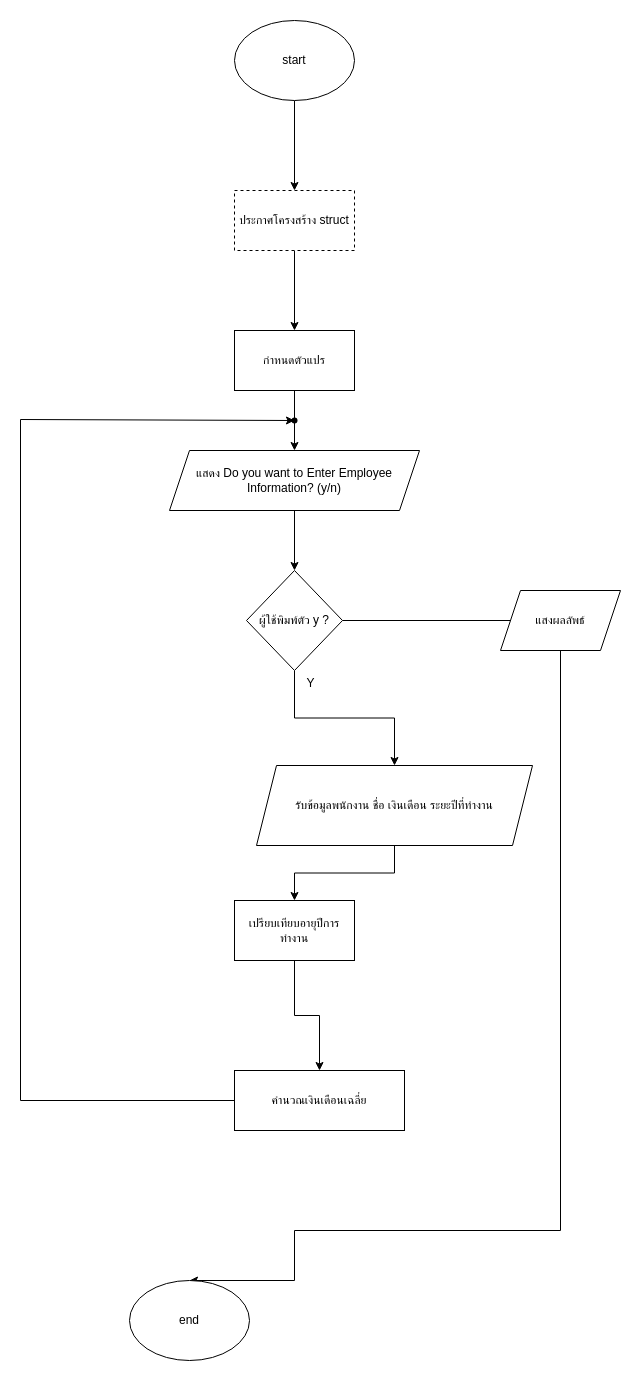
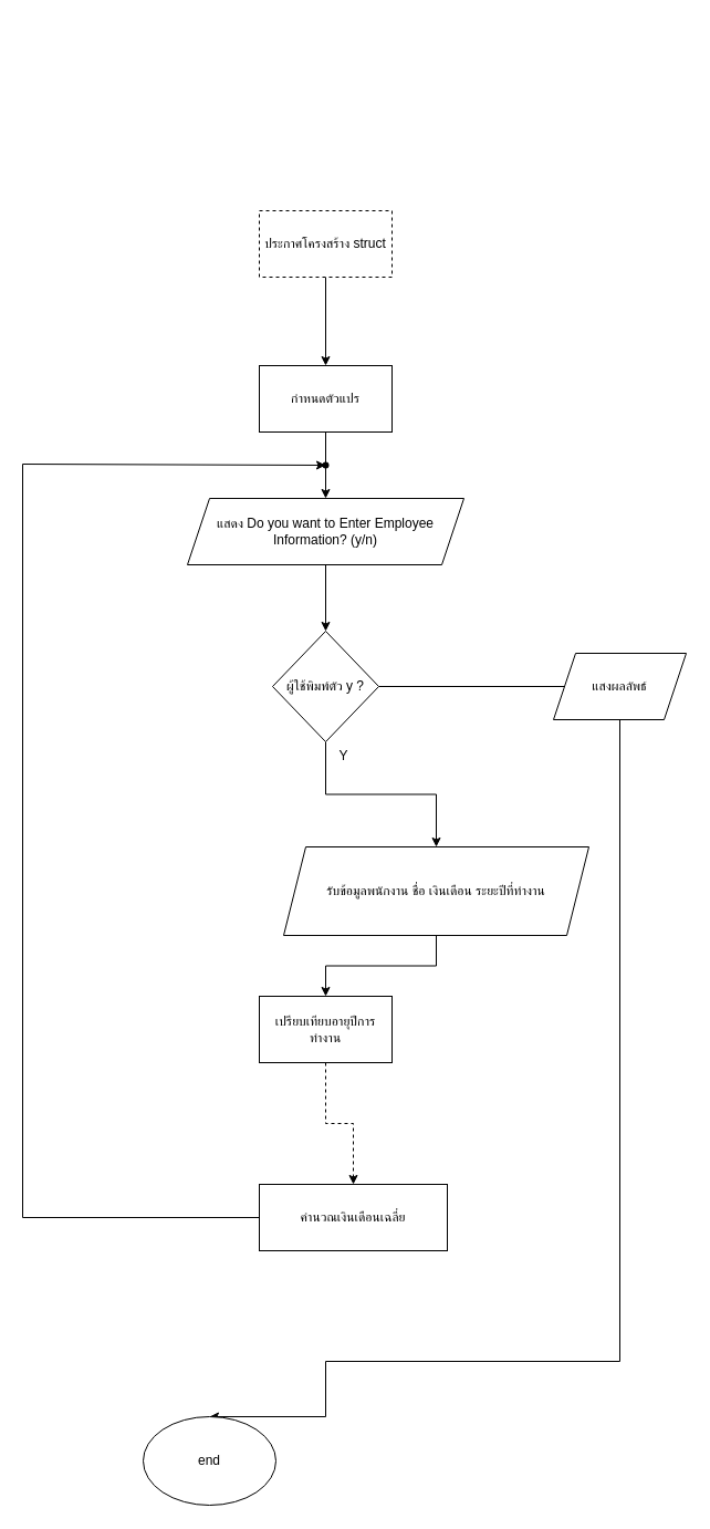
  <mxCell id="0" />
  <mxCell id="1" parent="0" />
- <mxCell id="2" value="" style="edgeStyle=orthogonalEdgeStyle;rounded=0;orthogonalLoop=1;jettySize=auto;html=1;" edge="1" parent="1" source="3" target="5"><mxGeometry relative="1" as="geometry" /></mxCell>
- <mxCell id="3" value="start" style="ellipse;whiteSpace=wrap;html=1;" vertex="1" parent="1"><mxGeometry x="234" y="20" width="120" height="80" as="geometry" /></mxCell>
  <mxCell id="4" value="" style="edgeStyle=orthogonalEdgeStyle;rounded=0;orthogonalLoop=1;jettySize=auto;html=1;" edge="1" parent="1" source="5" target="7"><mxGeometry relative="1" as="geometry" /></mxCell>
  <mxCell id="5" value="ประกาศโครงสร้าง struct" style="whiteSpace=wrap;html=1;dashed=1;" vertex="1" parent="1"><mxGeometry x="234" y="190" width="120" height="60" as="geometry" /></mxCell>
  <mxCell id="6" value="" style="edgeStyle=orthogonalEdgeStyle;rounded=0;orthogonalLoop=1;jettySize=auto;html=1;" edge="1" parent="1" source="7" target="18"><mxGeometry relative="1" as="geometry" /></mxCell>
  <mxCell id="7" value="กำหนดตัวแปร" style="whiteSpace=wrap;html=1;" vertex="1" parent="1"><mxGeometry x="234" y="330" width="120" height="60" as="geometry" /></mxCell>
  <mxCell id="8" value="" style="edgeStyle=orthogonalEdgeStyle;rounded=0;orthogonalLoop=1;jettySize=auto;html=1;" edge="1" parent="1" source="10" target="12"><mxGeometry relative="1" as="geometry" /></mxCell>
  <mxCell id="9" value="" style="edgeStyle=orthogonalEdgeStyle;rounded=0;orthogonalLoop=1;jettySize=auto;html=1;endArrow=none;" edge="1" parent="1" source="10" target="22"><mxGeometry relative="1" as="geometry" /></mxCell>
  <mxCell id="10" value="ผู้ใช้พิมพ์ตัว y ?" style="rhombus;whiteSpace=wrap;html=1;" vertex="1" parent="1"><mxGeometry x="246" y="570" width="96" height="100" as="geometry" /></mxCell>
  <mxCell id="11" value="" style="edgeStyle=orthogonalEdgeStyle;rounded=0;orthogonalLoop=1;jettySize=auto;html=1;" edge="1" parent="1" source="12" target="14"><mxGeometry relative="1" as="geometry" /></mxCell>
  <mxCell id="12" value="รับข้อมูลพนักงาน ชื่อ เงินเดือน ระยะปีที่ทำงาน" style="shape=parallelogram;perimeter=parallelogramPerimeter;whiteSpace=wrap;html=1;fixedSize=1;" vertex="1" parent="1"><mxGeometry x="256" y="765" width="276" height="80" as="geometry" /></mxCell>
- <mxCell id="13" value="" style="edgeStyle=orthogonalEdgeStyle;rounded=0;orthogonalLoop=1;jettySize=auto;html=1;" edge="1" parent="1" source="14" target="16"><mxGeometry relative="1" as="geometry" /></mxCell>
+ <mxCell id="13" value="" style="edgeStyle=orthogonalEdgeStyle;rounded=0;orthogonalLoop=1;jettySize=auto;html=1;dashed=1;" edge="1" parent="1" source="14" target="16"><mxGeometry relative="1" as="geometry" /></mxCell>
  <mxCell id="14" value="เปรียบเทียบอายุปีการทำงาน" style="whiteSpace=wrap;html=1;" vertex="1" parent="1"><mxGeometry x="234" y="900" width="120" height="60" as="geometry" /></mxCell>
  <mxCell id="15" value="" style="edgeStyle=orthogonalEdgeStyle;rounded=0;orthogonalLoop=1;jettySize=auto;html=1;entryX=0;entryY=0.45;entryDx=0;entryDy=0;entryPerimeter=0;" edge="1" parent="1" source="16" target="19"><mxGeometry relative="1" as="geometry"><mxPoint x="294" y="1190" as="targetPoint" /><Array as="points"><mxPoint x="20" y="1100" /><mxPoint x="20" y="419" /></Array></mxGeometry></mxCell>
  <mxCell id="16" value="คำนวณเงินเดือนเฉลี่ย" style="whiteSpace=wrap;html=1;" vertex="1" parent="1"><mxGeometry x="234" y="1070" width="170" height="60" as="geometry" /></mxCell>
  <mxCell id="17" value="" style="edgeStyle=orthogonalEdgeStyle;rounded=0;orthogonalLoop=1;jettySize=auto;html=1;" edge="1" parent="1" source="18" target="10"><mxGeometry relative="1" as="geometry" /></mxCell>
  <mxCell id="18" value="แสดง&amp;nbsp;Do you want to Enter Employee Information? (y/n) " style="shape=parallelogram;perimeter=parallelogramPerimeter;whiteSpace=wrap;html=1;fixedSize=1;" vertex="1" parent="1"><mxGeometry x="169" y="450" width="250" height="60" as="geometry" /></mxCell>
  <mxCell id="19" value="" style="shape=waypoint;sketch=0;fillStyle=solid;size=6;pointerEvents=1;points=[];fillColor=none;resizable=0;rotatable=0;perimeter=centerPerimeter;snapToPoint=1;" vertex="1" parent="1"><mxGeometry x="284" y="410" width="20" height="20" as="geometry" /></mxCell>
  <mxCell id="20" value="Y" style="text;html=1;align=center;verticalAlign=middle;resizable=0;points=[];autosize=1;strokeColor=none;fillColor=none;" vertex="1" parent="1"><mxGeometry x="295" y="668" width="30" height="30" as="geometry" /></mxCell>
  <mxCell id="21" style="edgeStyle=orthogonalEdgeStyle;rounded=0;orthogonalLoop=1;jettySize=auto;html=1;exitX=0.5;exitY=1;exitDx=0;exitDy=0;entryX=0.5;entryY=0;entryDx=0;entryDy=0;" edge="1" parent="1" source="22" target="23"><mxGeometry relative="1" as="geometry"><Array as="points"><mxPoint x="560" y="1230" /><mxPoint x="294" y="1230" /></Array></mxGeometry></mxCell>
  <mxCell id="22" value="แสงผลลัพธ์" style="shape=parallelogram;perimeter=parallelogramPerimeter;whiteSpace=wrap;html=1;fixedSize=1;" vertex="1" parent="1"><mxGeometry x="500" y="590" width="120" height="60" as="geometry" /></mxCell>
  <mxCell id="23" value="end" style="ellipse;whiteSpace=wrap;html=1;" vertex="1" parent="1"><mxGeometry x="129" y="1280" width="120" height="80" as="geometry" /></mxCell>
